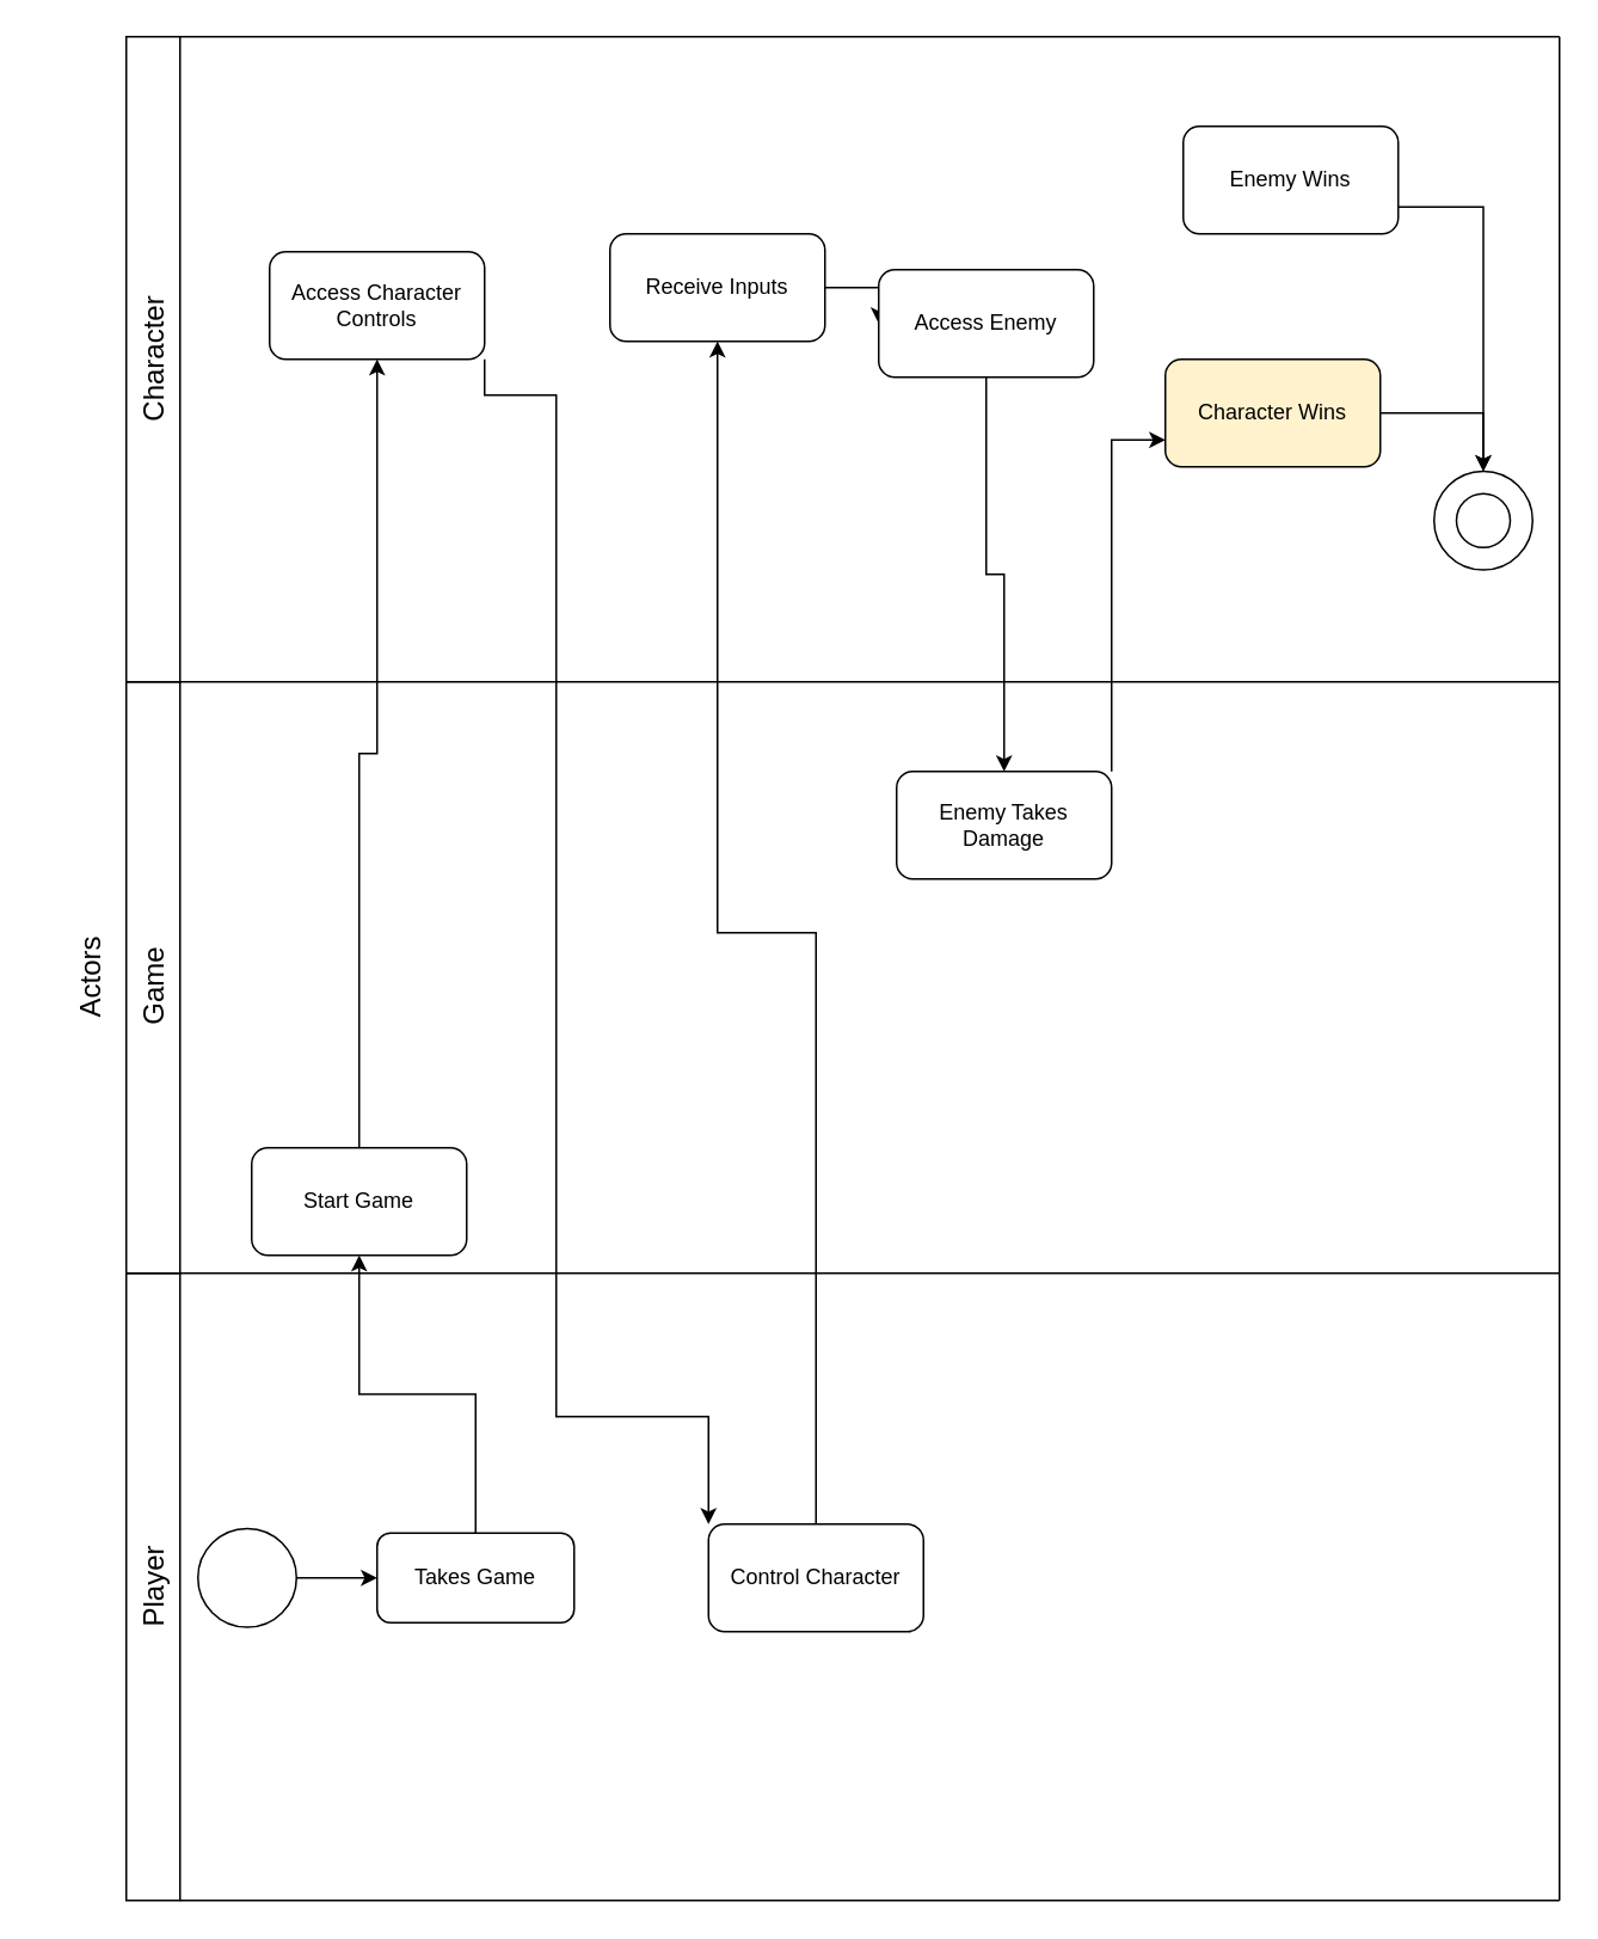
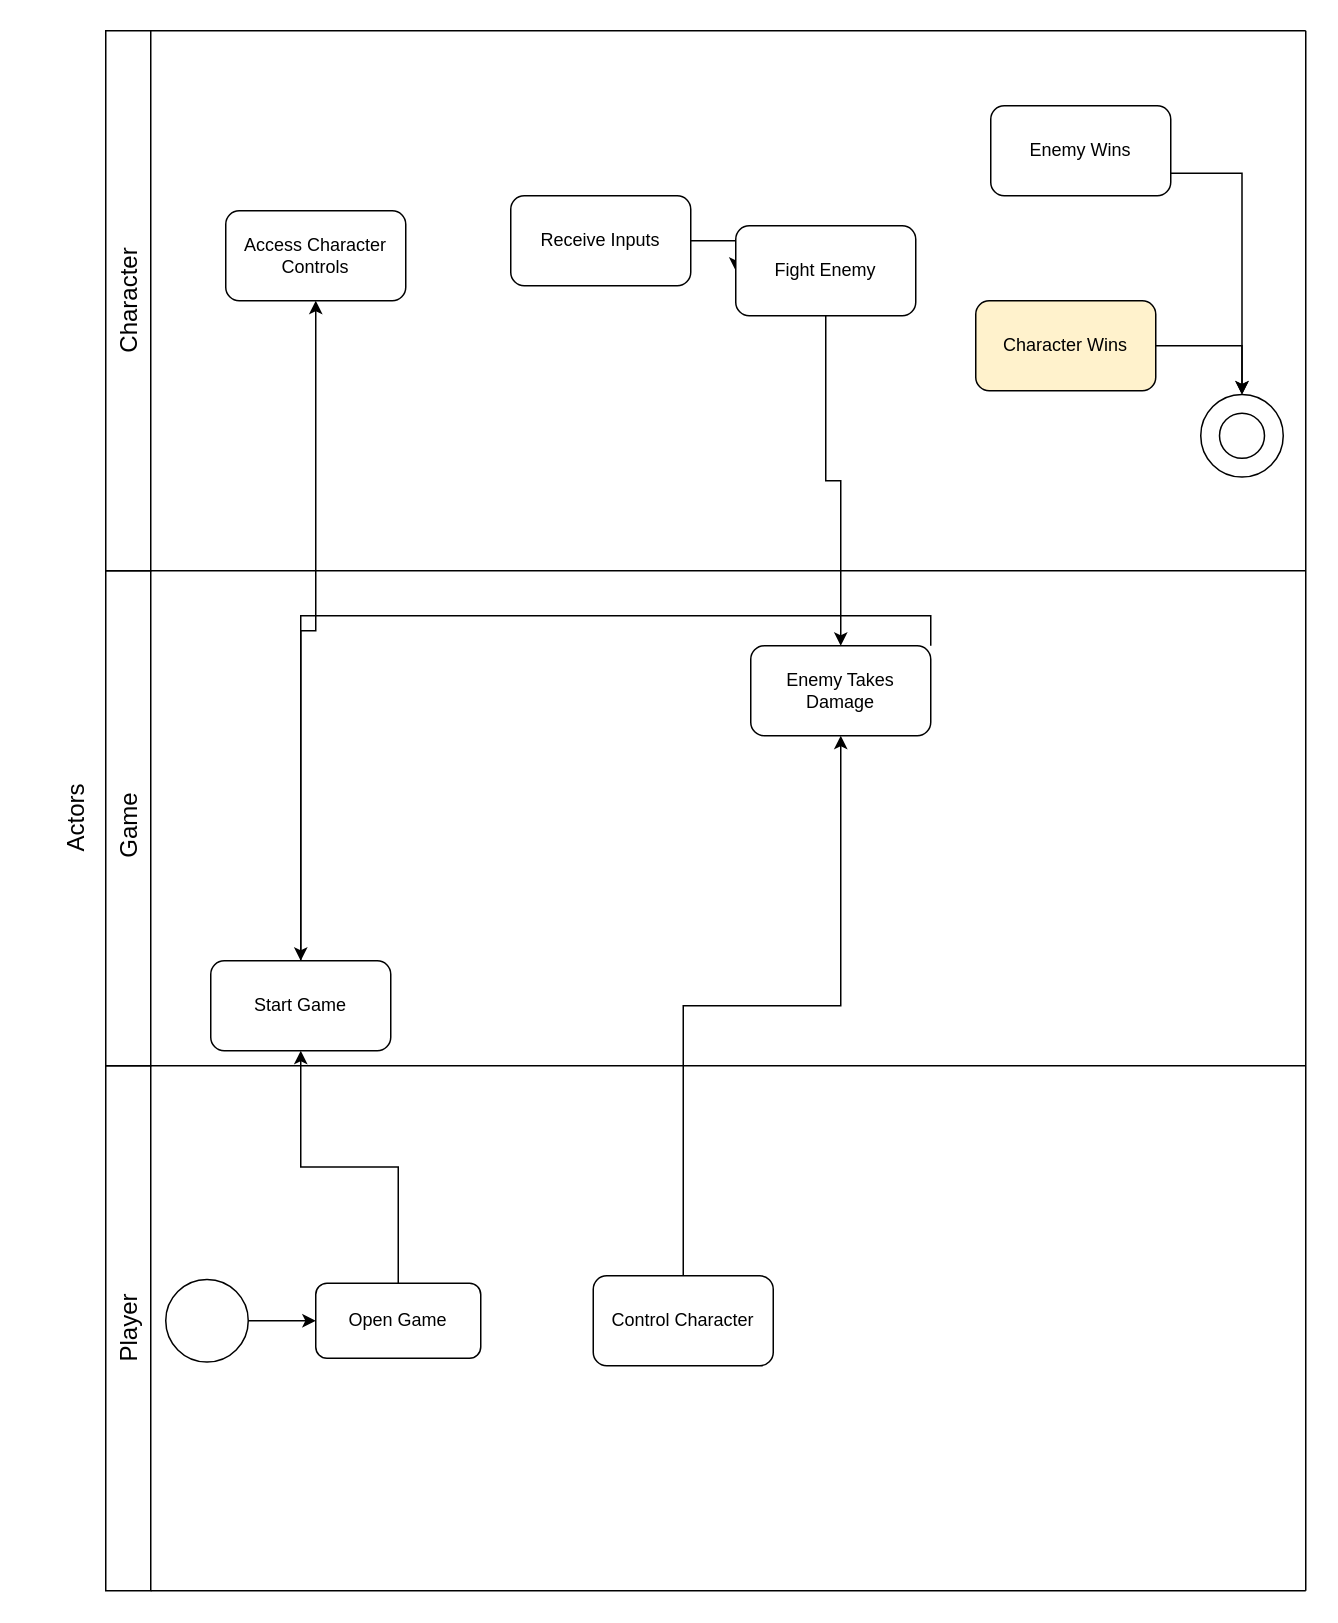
  <mxCell id="0" />
  <mxCell id="1" parent="0" />
  <mxCell id="2" style="edgeStyle=orthogonalEdgeStyle;rounded=0;orthogonalLoop=1;jettySize=auto;html=1;exitX=1;exitY=0.5;exitDx=0;exitDy=0;entryX=0;entryY=0.5;entryDx=0;entryDy=0;" edge="1" parent="1" source="3" target="17"><mxGeometry relative="1" as="geometry" /></mxCell>
  <mxCell id="3" value="" style="ellipse;whiteSpace=wrap;html=1;aspect=fixed;fontSize=16;" vertex="1" parent="1"><mxGeometry x="110" y="852.5" width="55" height="55" as="geometry" /></mxCell>
  <mxCell id="4" value="" style="rounded=0;whiteSpace=wrap;html=1;" vertex="1" parent="1"><mxGeometry x="70" y="710" width="30" height="350" as="geometry" /></mxCell>
  <mxCell id="5" value="" style="rounded=0;whiteSpace=wrap;html=1;fontSize=16;" vertex="1" parent="1"><mxGeometry x="70" y="380" width="30" height="330" as="geometry" /></mxCell>
  <mxCell id="6" value="" style="rounded=0;whiteSpace=wrap;html=1;" vertex="1" parent="1"><mxGeometry x="70" y="20" width="30" height="360" as="geometry" /></mxCell>
  <mxCell id="7" value="Actors" style="text;html=1;align=center;verticalAlign=middle;whiteSpace=wrap;rounded=0;rotation=-90;fontSize=16;" vertex="1" parent="1"><mxGeometry x="20" y="530" width="60" height="30" as="geometry" /></mxCell>
  <mxCell id="8" value="Game" style="text;html=1;align=center;verticalAlign=middle;whiteSpace=wrap;rounded=0;rotation=-90;fontSize=16;" vertex="1" parent="1"><mxGeometry x="55" y="535" width="60" height="30" as="geometry" /></mxCell>
  <mxCell id="9" value="Player" style="text;html=1;align=center;verticalAlign=middle;whiteSpace=wrap;rounded=0;rotation=-90;fontSize=16;" vertex="1" parent="1"><mxGeometry x="55" y="870" width="60" height="30" as="geometry" /></mxCell>
  <mxCell id="10" value="Character" style="text;html=1;align=center;verticalAlign=middle;whiteSpace=wrap;rounded=0;rotation=-90;fontSize=16;" vertex="1" parent="1"><mxGeometry x="55" y="185" width="60" height="30" as="geometry" /></mxCell>
  <mxCell id="11" value="" style="endArrow=none;html=1;rounded=0;" edge="1" parent="1"><mxGeometry width="50" height="50" relative="1" as="geometry"><mxPoint x="100" y="710" as="sourcePoint" /><mxPoint x="870" y="710" as="targetPoint" /></mxGeometry></mxCell>
  <mxCell id="12" value="" style="endArrow=none;html=1;rounded=0;" edge="1" parent="1"><mxGeometry width="50" height="50" relative="1" as="geometry"><mxPoint x="100" y="380" as="sourcePoint" /><mxPoint x="870" y="380" as="targetPoint" /></mxGeometry></mxCell>
  <mxCell id="13" value="" style="endArrow=none;html=1;rounded=0;" edge="1" parent="1"><mxGeometry width="50" height="50" relative="1" as="geometry"><mxPoint x="100" y="20" as="sourcePoint" /><mxPoint x="870" y="20" as="targetPoint" /></mxGeometry></mxCell>
  <mxCell id="14" value="" style="endArrow=none;html=1;rounded=0;" edge="1" parent="1"><mxGeometry width="50" height="50" relative="1" as="geometry"><mxPoint x="870" y="1060" as="sourcePoint" /><mxPoint x="870" y="20" as="targetPoint" /></mxGeometry></mxCell>
  <mxCell id="15" value="" style="endArrow=none;html=1;rounded=0;" edge="1" parent="1"><mxGeometry width="50" height="50" relative="1" as="geometry"><mxPoint x="100" y="1060" as="sourcePoint" /><mxPoint x="870" y="1060" as="targetPoint" /></mxGeometry></mxCell>
  <mxCell id="16" style="edgeStyle=orthogonalEdgeStyle;rounded=0;orthogonalLoop=1;jettySize=auto;html=1;exitX=0.5;exitY=0;exitDx=0;exitDy=0;entryX=0.5;entryY=1;entryDx=0;entryDy=0;" edge="1" parent="1" source="17" target="23"><mxGeometry relative="1" as="geometry" /></mxCell>
- <mxCell id="17" value="Takes Game" style="rounded=1;whiteSpace=wrap;html=1;" vertex="1" parent="1"><mxGeometry x="210" y="855" width="110" height="50" as="geometry" /></mxCell>
- <mxCell id="18" style="edgeStyle=orthogonalEdgeStyle;rounded=0;orthogonalLoop=1;jettySize=auto;html=1;exitX=0.5;exitY=0;exitDx=0;exitDy=0;entryX=0.5;entryY=1;entryDx=0;entryDy=0;" edge="1" parent="1" source="19" target="21"><mxGeometry relative="1" as="geometry" /></mxCell>
+ <mxCell id="17" value="Open Game" style="rounded=1;whiteSpace=wrap;html=1;" vertex="1" parent="1"><mxGeometry x="210" y="855" width="110" height="50" as="geometry" /></mxCell>
+ <mxCell id="18" style="edgeStyle=orthogonalEdgeStyle;rounded=0;orthogonalLoop=1;jettySize=auto;html=1;exitX=0.5;exitY=0;exitDx=0;exitDy=0;" edge="1" parent="1" source="19" target="29"><mxGeometry relative="1" as="geometry" /></mxCell>
  <mxCell id="19" value="Control Character" style="rounded=1;whiteSpace=wrap;html=1;" vertex="1" parent="1"><mxGeometry x="395" y="850" width="120" height="60" as="geometry" /></mxCell>
  <mxCell id="20" style="edgeStyle=orthogonalEdgeStyle;rounded=0;orthogonalLoop=1;jettySize=auto;html=1;exitX=1;exitY=0.5;exitDx=0;exitDy=0;entryX=0;entryY=0.5;entryDx=0;entryDy=0;" edge="1" parent="1" source="21" target="27"><mxGeometry relative="1" as="geometry" /></mxCell>
  <mxCell id="21" value="Receive Inputs" style="rounded=1;whiteSpace=wrap;html=1;" vertex="1" parent="1"><mxGeometry x="340" y="130" width="120" height="60" as="geometry" /></mxCell>
  <mxCell id="22" style="edgeStyle=orthogonalEdgeStyle;rounded=0;orthogonalLoop=1;jettySize=auto;html=1;exitX=0.5;exitY=0;exitDx=0;exitDy=0;entryX=0.5;entryY=1;entryDx=0;entryDy=0;" edge="1" parent="1" source="23" target="25"><mxGeometry relative="1" as="geometry" /></mxCell>
  <mxCell id="23" value="Start Game" style="rounded=1;whiteSpace=wrap;html=1;" vertex="1" parent="1"><mxGeometry x="140" y="640" width="120" height="60" as="geometry" /></mxCell>
- <mxCell id="24" style="edgeStyle=orthogonalEdgeStyle;rounded=0;orthogonalLoop=1;jettySize=auto;html=1;exitX=1;exitY=1;exitDx=0;exitDy=0;entryX=0;entryY=0;entryDx=0;entryDy=0;" edge="1" parent="1" source="25" target="19"><mxGeometry relative="1" as="geometry"><Array as="points"><mxPoint x="310" y="220" /><mxPoint x="310" y="790" /><mxPoint x="395" y="790" /></Array></mxGeometry></mxCell>
  <mxCell id="25" value="Access Character Controls" style="rounded=1;whiteSpace=wrap;html=1;" vertex="1" parent="1"><mxGeometry x="150" y="140" width="120" height="60" as="geometry" /></mxCell>
  <mxCell id="26" style="edgeStyle=orthogonalEdgeStyle;rounded=0;orthogonalLoop=1;jettySize=auto;html=1;exitX=0.5;exitY=1;exitDx=0;exitDy=0;entryX=0.5;entryY=0;entryDx=0;entryDy=0;" edge="1" parent="1" source="27" target="29"><mxGeometry relative="1" as="geometry" /></mxCell>
- <mxCell id="27" value="Access Enemy" style="rounded=1;whiteSpace=wrap;html=1;" vertex="1" parent="1"><mxGeometry x="490" y="150" width="120" height="60" as="geometry" /></mxCell>
- <mxCell id="28" style="edgeStyle=orthogonalEdgeStyle;rounded=0;orthogonalLoop=1;jettySize=auto;html=1;exitX=1;exitY=0;exitDx=0;exitDy=0;entryX=0;entryY=0.75;entryDx=0;entryDy=0;" edge="1" parent="1" source="29" target="31"><mxGeometry relative="1" as="geometry" /></mxCell>
+ <mxCell id="27" value="Fight Enemy" style="rounded=1;whiteSpace=wrap;html=1;" vertex="1" parent="1"><mxGeometry x="490" y="150" width="120" height="60" as="geometry" /></mxCell>
+ <mxCell id="28" style="edgeStyle=orthogonalEdgeStyle;rounded=0;orthogonalLoop=1;jettySize=auto;html=1;exitX=1;exitY=0;exitDx=0;exitDy=0;" edge="1" parent="1" source="29" target="23"><mxGeometry relative="1" as="geometry" /></mxCell>
  <mxCell id="29" value="Enemy Takes Damage" style="rounded=1;whiteSpace=wrap;html=1;" vertex="1" parent="1"><mxGeometry x="500" y="430" width="120" height="60" as="geometry" /></mxCell>
  <mxCell id="30" style="edgeStyle=orthogonalEdgeStyle;rounded=0;orthogonalLoop=1;jettySize=auto;html=1;exitX=1;exitY=0.5;exitDx=0;exitDy=0;entryX=0.5;entryY=0;entryDx=0;entryDy=0;" edge="1" parent="1" source="31" target="34"><mxGeometry relative="1" as="geometry" /></mxCell>
  <mxCell id="31" value="Character Wins" style="rounded=1;whiteSpace=wrap;html=1;fillColor=#fff2cc;" vertex="1" parent="1"><mxGeometry x="650" y="200" width="120" height="60" as="geometry" /></mxCell>
  <mxCell id="32" style="edgeStyle=orthogonalEdgeStyle;rounded=0;orthogonalLoop=1;jettySize=auto;html=1;exitX=1;exitY=0.75;exitDx=0;exitDy=0;entryX=0.5;entryY=0;entryDx=0;entryDy=0;" edge="1" parent="1" source="33" target="34"><mxGeometry relative="1" as="geometry" /></mxCell>
  <mxCell id="33" value="Enemy Wins" style="rounded=1;whiteSpace=wrap;html=1;" vertex="1" parent="1"><mxGeometry x="660" y="70" width="120" height="60" as="geometry" /></mxCell>
  <mxCell id="34" value="" style="ellipse;whiteSpace=wrap;html=1;aspect=fixed;" vertex="1" parent="1"><mxGeometry x="800" y="262.5" width="55" height="55" as="geometry" /></mxCell>
  <mxCell id="35" value="" style="ellipse;whiteSpace=wrap;html=1;aspect=fixed;" vertex="1" parent="1"><mxGeometry x="812.5" y="275" width="30" height="30" as="geometry" /></mxCell>
